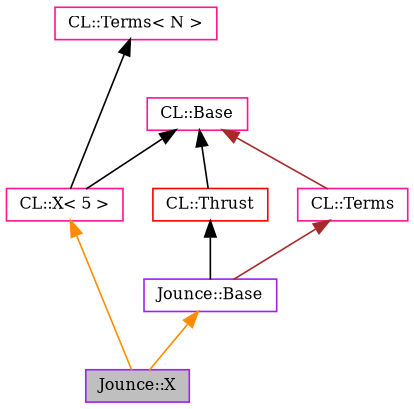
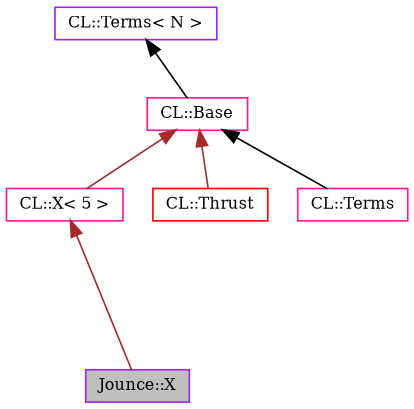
  digraph {
    fontname="DejaVu Serif"
    node [color=purple fillcolor=white fontname="DejaVu Serif" fontsize=10 shape=record style=filled]
    edge [color=black dir=back fontname="DejaVu Serif" fontsize=10 labelfontname=Helvetica labelfontsize=10 style=solid]
    n1 [fillcolor=grey75 fontcolor=black height=0.2 label="Jounce::X" width=0.4]
    n2 [color=deeppink height=0.2 label="CL::X\< 5 \>" width=0.4]
    n3 [color=deeppink height=0.2 label="CL::Base" width=0.4]
    n4 [color=red height=0.2 label="CL::Thrust" width=0.4]
    n5 [color=deeppink height=0.2 label="CL::Terms" width=0.4]
-   n6 [height=0.2 label="Jounce::Base" width=0.4]
-   n7 [color=deeppink height=0.2 label="CL::Terms\< N \>" width=0.4]
-   n2 -> n1 [color=darkorange]
-   n3 -> n2
-   n3 -> n4
-   n3 -> n5 [color=brown]
-   n4 -> n6
-   n5 -> n6 [color=brown]
-   n6 -> n1 [color=darkorange]
-   n7 -> n2
+   n7 [height=0.2 label="CL::Terms\< N \>" width=0.4]
+   n2 -> n1 [color=brown]
+   n3 -> n2 [color=brown]
+   n3 -> n4 [color=brown]
+   n3 -> n5
+   n7 -> n3
  }
